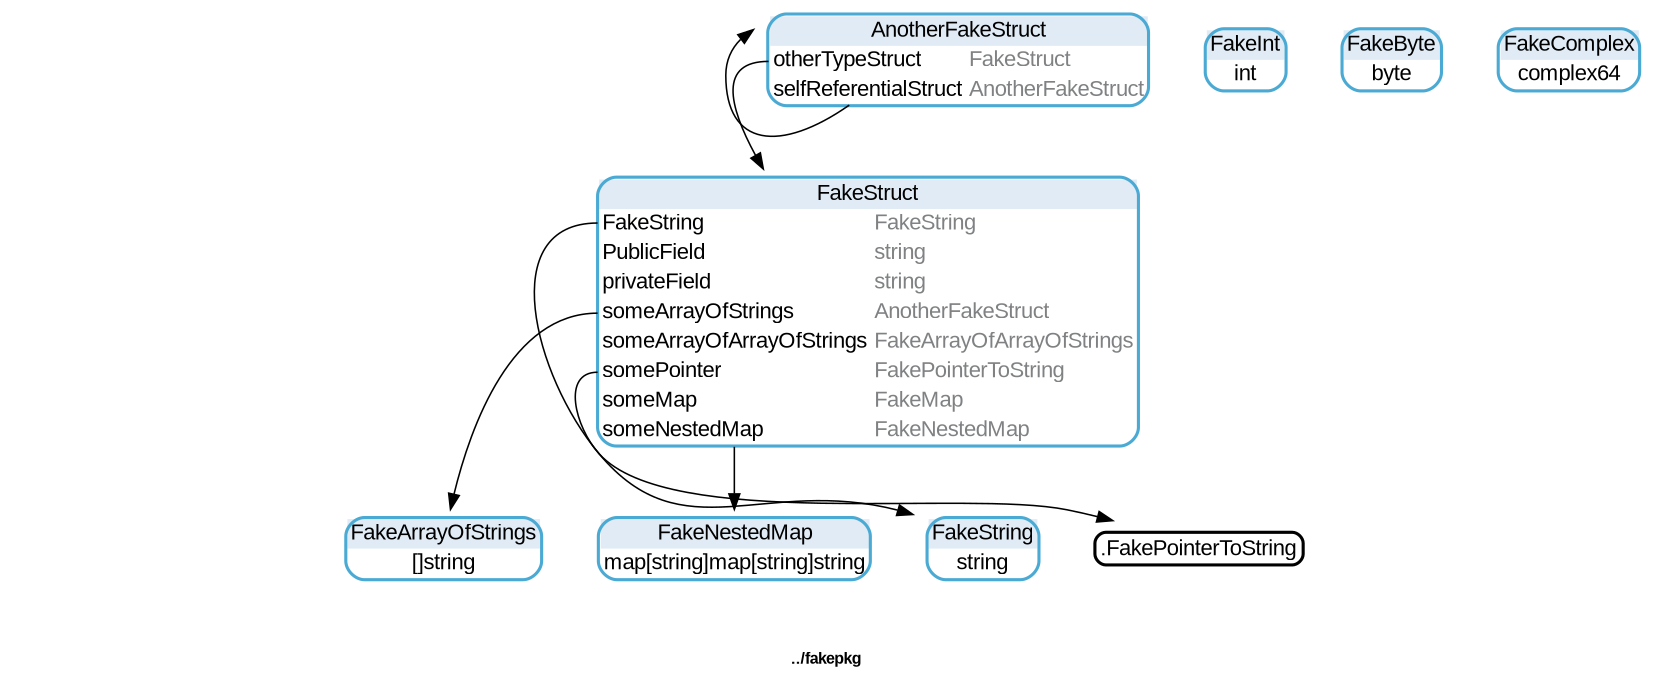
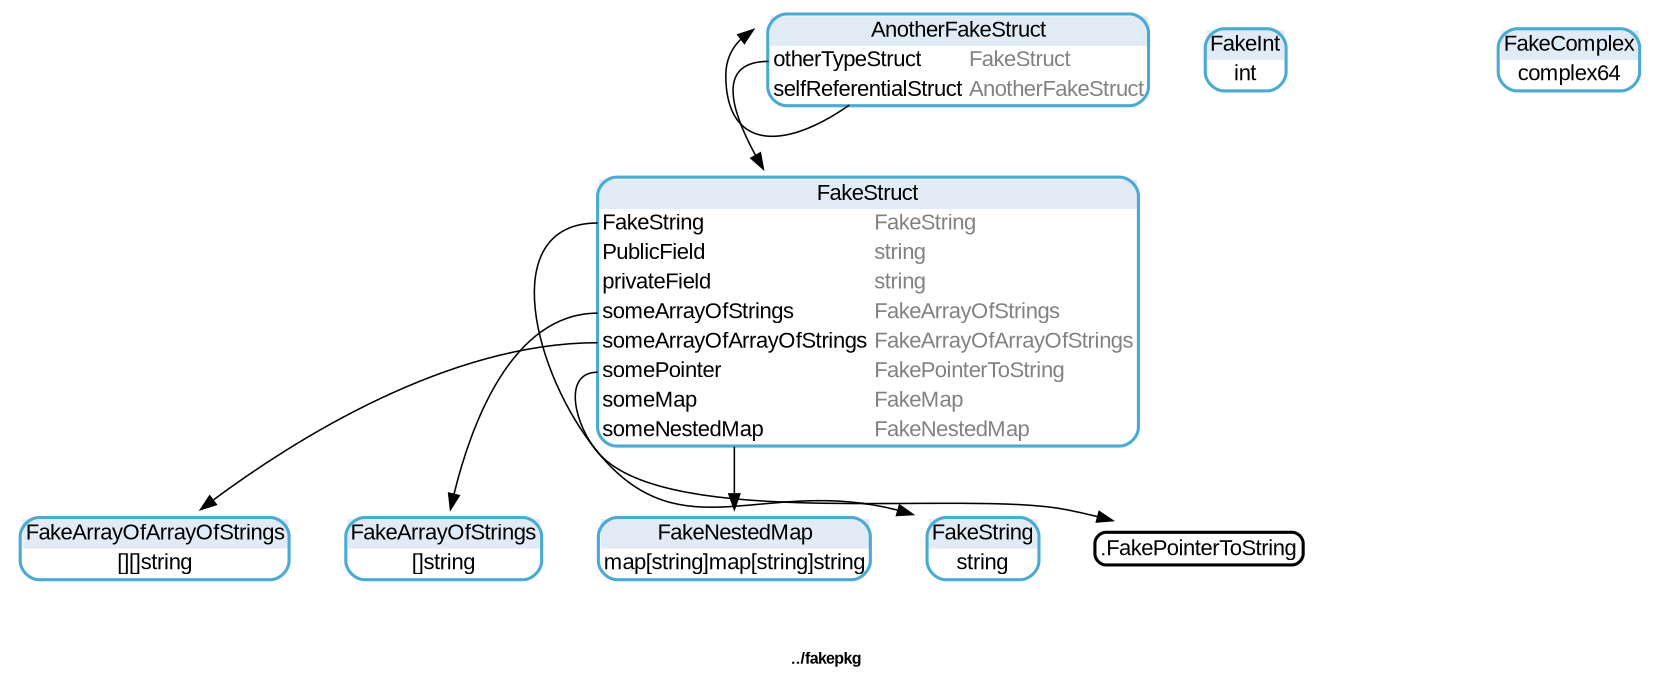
  digraph {
    fontname=Arial
    fontsize=10
    label=< <br/><b>../fakepkg</b> >
    labelloc=b
    node [fontname=Arial shape=plaintext]
    edge [fontname=Arial]
+   n1 [label=< <table border='2' cellborder='0' cellspacing='0' style='rounded' color='#4BAAD3'><tr><td bgcolor='#e0ebf5' align='center'>FakeArrayOfArrayOfStrings</td></tr><tr><td>[][]string</td></tr></table> >]
    n2 [label=< <table border='2' cellborder='0' cellspacing='0' style='rounded' color='#4BAAD3'><tr><td bgcolor='#e0ebf5' align='center'>FakeArrayOfStrings</td></tr><tr><td>[]string</td></tr></table> >]
    n3 [label=<<table border='2' cellborder='0' cellspacing='0' style='rounded' color='#4BAAD3'><tr><td bgcolor='#e0ebf5' align='center' colspan='2'>AnotherFakeStruct</td></tr><tr><td port='port_otherTypeStruct' align='left'>otherTypeStruct</td><td align='left'><font color='#7f8183'>FakeStruct</font></td></tr><tr><td port='port_selfReferentialStruct' align='left'>selfReferentialStruct</td><td align='left'><font color='#7f8183'>AnotherFakeStruct</font></td></tr></table> >]
-   n4 [label=<<table border='2' cellborder='0' cellspacing='0' style='rounded' color='#4BAAD3'><tr><td bgcolor='#e0ebf5' align='center' colspan='2'>FakeStruct</td></tr><tr><td port='port_FakeString' align='left'>FakeString</td><td align='left'><font color='#7f8183'>FakeString</font></td></tr><tr><td port='port_PublicField' align='left'>PublicField</td><td align='left'><font color='#7f8183'>string</font></td></tr><tr><td port='port_privateField' align='left'>privateField</td><td align='left'><font color='#7f8183'>string</font></td></tr><tr><td port='port_someArrayOfStrings' align='left'>someArrayOfStrings</td><td align='left'><font color='#7f8183'>AnotherFakeStruct</font></td></tr><tr><td port='port_someArrayOfArrayOfStrings' align='left'>someArrayOfArrayOfStrings</td><td align='left'><font color='#7f8183'>FakeArrayOfArrayOfStrings</font></td></tr><tr><td port='port_somePointer' align='left'>somePointer</td><td align='left'><font color='#7f8183'>FakePointerToString</font></td></tr><tr><td port='port_someMap' align='left'>someMap</td><td align='left'><font color='#7f8183'>FakeMap</font></td></tr><tr><td port='port_someNestedMap' align='left'>someNestedMap</td><td align='left'><font color='#7f8183'>FakeNestedMap</font></td></tr></table> >]
+   n4 [label=<<table border='2' cellborder='0' cellspacing='0' style='rounded' color='#4BAAD3'><tr><td bgcolor='#e0ebf5' align='center' colspan='2'>FakeStruct</td></tr><tr><td port='port_FakeString' align='left'>FakeString</td><td align='left'><font color='#7f8183'>FakeString</font></td></tr><tr><td port='port_PublicField' align='left'>PublicField</td><td align='left'><font color='#7f8183'>string</font></td></tr><tr><td port='port_privateField' align='left'>privateField</td><td align='left'><font color='#7f8183'>string</font></td></tr><tr><td port='port_someArrayOfStrings' align='left'>someArrayOfStrings</td><td align='left'><font color='#7f8183'>FakeArrayOfStrings</font></td></tr><tr><td port='port_someArrayOfArrayOfStrings' align='left'>someArrayOfArrayOfStrings</td><td align='left'><font color='#7f8183'>FakeArrayOfArrayOfStrings</font></td></tr><tr><td port='port_somePointer' align='left'>somePointer</td><td align='left'><font color='#7f8183'>FakePointerToString</font></td></tr><tr><td port='port_someMap' align='left'>someMap</td><td align='left'><font color='#7f8183'>FakeMap</font></td></tr><tr><td port='port_someNestedMap' align='left'>someNestedMap</td><td align='left'><font color='#7f8183'>FakeNestedMap</font></td></tr></table> >]
    n5 [label=< <table border='2' cellborder='0' cellspacing='0' style='rounded' color='#4BAAD3'><tr><td bgcolor='#e0ebf5' align='center'>FakeNestedMap</td></tr><tr><td>map[string]map[string]string</td></tr></table> >]
    n6 [label=< <table border='2' cellborder='0' cellspacing='0' style='rounded' color='#4BAAD3'><tr><td bgcolor='#e0ebf5' align='center'>FakeString</td></tr><tr><td align='center'>string</td></tr></table> >]
    n7 [label=<<table border='2' cellborder='0' cellspacing='0' style='rounded' color='#gray'><tr><td align='center' colspan='2'>.FakePointerToString</td></tr></table> >]
    n8 [label=< <table border='2' cellborder='0' cellspacing='0' style='rounded' color='#4BAAD3'><tr><td bgcolor='#e0ebf5' align='center'>FakeInt</td></tr><tr><td align='center'>int</td></tr></table> >]
-   n9 [label=< <table border='2' cellborder='0' cellspacing='0' style='rounded' color='#4BAAD3'><tr><td bgcolor='#e0ebf5' align='center'>FakeByte</td></tr><tr><td align='center'>byte</td></tr></table> >]
    n10 [label=< <table border='2' cellborder='0' cellspacing='0' style='rounded' color='#4BAAD3'><tr><td bgcolor='#e0ebf5' align='center'>FakeComplex</td></tr><tr><td align='center'>complex64</td></tr></table> >]
    n3 -> n3 [tailport=port_selfReferentialStruct]
    n3 -> n4 [tailport=port_otherTypeStruct]
+   n4 -> n1 [tailport=port_someArrayOfArrayOfStrings]
    n4 -> n2 [tailport=port_someArrayOfStrings]
    n4 -> n5 [tailport=port_someNestedMap]
    n4 -> n6 [tailport=port_FakeString]
    n4 -> n7 [tailport=port_somePointer]
  }
